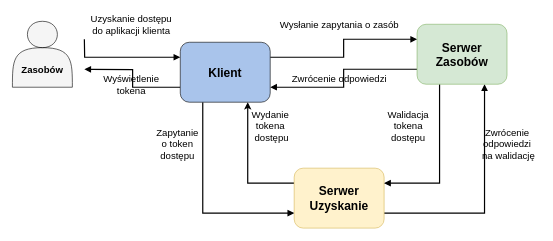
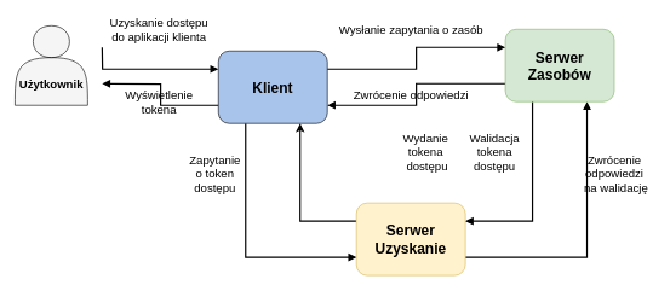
  <mxCell id="0" />
  <mxCell id="1" parent="0" />
  <mxCell id="2" style="edgeStyle=orthogonalEdgeStyle;rounded=0;orthogonalLoop=1;jettySize=auto;html=1;exitX=1;exitY=0.75;exitDx=0;exitDy=0;entryX=0.75;entryY=1;entryDx=0;entryDy=0;fontSize=16;fontColor=#000000;strokeWidth=2;endArrow=block;endFill=1;targetPerimeterSpacing=0;" edge="1" parent="1" source="4" target="7"><mxGeometry relative="1" as="geometry" /></mxCell>
  <mxCell id="3" style="edgeStyle=orthogonalEdgeStyle;rounded=0;orthogonalLoop=1;jettySize=auto;html=1;exitX=0;exitY=0.25;exitDx=0;exitDy=0;entryX=0.75;entryY=1;entryDx=0;entryDy=0;fontSize=16;fontColor=#000000;strokeWidth=2;" edge="1" parent="1" source="4" target="12"><mxGeometry relative="1" as="geometry" /></mxCell>
  <mxCell id="4" value="Serwer Uzyskanie" style="rounded=1;whiteSpace=wrap;html=1;fontStyle=1;fontSize=20;labelBackgroundColor=none;fillColor=#fff2cc;strokeColor=#d6b656;" vertex="1" parent="1"><mxGeometry x="490" y="280" width="150" height="100" as="geometry" /></mxCell>
  <mxCell id="5" style="edgeStyle=orthogonalEdgeStyle;rounded=0;orthogonalLoop=1;jettySize=auto;html=1;exitX=0;exitY=0.75;exitDx=0;exitDy=0;entryX=1;entryY=0.75;entryDx=0;entryDy=0;fontSize=16;fontColor=#000000;strokeWidth=2;endArrow=block;endFill=1;" edge="1" parent="1" source="7" target="12"><mxGeometry relative="1" as="geometry" /></mxCell>
  <mxCell id="6" style="edgeStyle=orthogonalEdgeStyle;rounded=0;orthogonalLoop=1;jettySize=auto;html=1;fontSize=16;fontColor=#000000;strokeWidth=2;endArrow=block;endFill=1;exitX=0.25;exitY=1;exitDx=0;exitDy=0;entryX=1;entryY=0.25;entryDx=0;entryDy=0;" edge="1" parent="1" source="7" target="4"><mxGeometry relative="1" as="geometry"><mxPoint x="830" y="340" as="sourcePoint" /><mxPoint x="807" y="620" as="targetPoint" /></mxGeometry></mxCell>
  <mxCell id="7" value="Serwer Zasobów" style="rounded=1;whiteSpace=wrap;html=1;fontStyle=1;fontSize=20;labelBackgroundColor=none;fillColor=#d5e8d4;strokeColor=#82b366;" vertex="1" parent="1"><mxGeometry x="695" y="40" width="150" height="100" as="geometry" /></mxCell>
  <mxCell id="8" style="edgeStyle=orthogonalEdgeStyle;rounded=0;orthogonalLoop=1;jettySize=auto;html=1;exitX=1;exitY=0.25;exitDx=0;exitDy=0;entryX=0;entryY=0.25;entryDx=0;entryDy=0;fontSize=16;fontColor=#000000;strokeWidth=2;endArrow=block;endFill=1;targetPerimeterSpacing=0;" edge="1" parent="1" source="12" target="7"><mxGeometry relative="1" as="geometry" /></mxCell>
  <mxCell id="9" style="edgeStyle=orthogonalEdgeStyle;rounded=0;orthogonalLoop=1;jettySize=auto;html=1;exitX=0.25;exitY=1;exitDx=0;exitDy=0;entryX=0;entryY=0.75;entryDx=0;entryDy=0;fontSize=16;fontColor=#000000;strokeWidth=2;endArrow=block;endFill=1;targetPerimeterSpacing=0;" edge="1" parent="1" source="12" target="4"><mxGeometry relative="1" as="geometry" /></mxCell>
  <mxCell id="10" style="edgeStyle=orthogonalEdgeStyle;rounded=0;orthogonalLoop=1;jettySize=auto;html=1;exitX=0;exitY=0.25;exitDx=0;exitDy=0;fontSize=16;fontColor=#000000;startArrow=block;startFill=1;endArrow=none;endFill=0;targetPerimeterSpacing=0;strokeWidth=2;" edge="1" parent="1" source="12"><mxGeometry relative="1" as="geometry"><mxPoint x="140" y="65" as="targetPoint" /></mxGeometry></mxCell>
  <mxCell id="11" style="edgeStyle=orthogonalEdgeStyle;rounded=0;orthogonalLoop=1;jettySize=auto;html=1;exitX=0;exitY=0.75;exitDx=0;exitDy=0;fontSize=16;fontColor=#000000;startArrow=none;startFill=0;endArrow=block;endFill=1;targetPerimeterSpacing=0;strokeWidth=2;" edge="1" parent="1" source="12"><mxGeometry relative="1" as="geometry"><mxPoint x="140" y="115" as="targetPoint" /></mxGeometry></mxCell>
  <mxCell id="12" value="Klient" style="rounded=1;whiteSpace=wrap;html=1;fontStyle=1;fontSize=20;labelBackgroundColor=none;fillColor=#A9C4EB;" vertex="1" parent="1"><mxGeometry x="300" y="70" width="150" height="100" as="geometry" /></mxCell>
- <mxCell id="13" value="&lt;br&gt;&lt;br&gt;&lt;font style=&quot;font-size: 16px&quot; color=&quot;#000000&quot;&gt;&lt;b&gt;Zasobów&lt;/b&gt;&lt;/font&gt;" style="shape=actor;whiteSpace=wrap;html=1;shadow=0;labelBackgroundColor=none;fontSize=20;fillColor=#f5f5f5;fontColor=#333333;strokeColor=#000000;" vertex="1" parent="1"><mxGeometry x="20" y="35" width="100" height="110" as="geometry" /></mxCell>
+ <mxCell id="13" value="&lt;br&gt;&lt;br&gt;&lt;font style=&quot;font-size: 16px&quot; color=&quot;#000000&quot;&gt;&lt;b&gt;Użytkownik&lt;/b&gt;&lt;/font&gt;" style="shape=actor;whiteSpace=wrap;html=1;shadow=0;labelBackgroundColor=none;fontSize=20;fillColor=#f5f5f5;fontColor=#333333;strokeColor=#000000;" vertex="1" parent="1"><mxGeometry x="20" y="35" width="100" height="110" as="geometry" /></mxCell>
  <mxCell id="14" value="Wysłanie zapytania o zasób&lt;br&gt;" style="text;html=1;align=center;verticalAlign=middle;resizable=0;points=[];autosize=1;strokeColor=none;fillColor=none;fontSize=16;fontColor=#000000;" vertex="1" parent="1"><mxGeometry x="460" y="30" width="210" height="20" as="geometry" /></mxCell>
  <mxCell id="15" value="Zwrócenie odpowiedzi" style="text;html=1;align=center;verticalAlign=middle;resizable=0;points=[];autosize=1;strokeColor=none;fillColor=none;fontSize=16;fontColor=#000000;" vertex="1" parent="1"><mxGeometry x="480" y="120" width="170" height="20" as="geometry" /></mxCell>
  <mxCell id="16" value="Walidacja &lt;br&gt;tokena &lt;br&gt;dostępu" style="text;html=1;align=center;verticalAlign=middle;resizable=0;points=[];autosize=1;strokeColor=none;fillColor=none;fontSize=16;fontColor=#000000;" vertex="1" parent="1"><mxGeometry x="640" y="180" width="80" height="60" as="geometry" /></mxCell>
  <mxCell id="17" value="Zwrócenie &lt;br&gt;odpowiedzi&lt;br&gt;&amp;nbsp;na walidację" style="text;html=1;align=center;verticalAlign=middle;resizable=0;points=[];autosize=1;strokeColor=none;fillColor=none;fontSize=16;fontColor=#000000;" vertex="1" parent="1"><mxGeometry x="790" y="210" width="110" height="60" as="geometry" /></mxCell>
- <mxCell id="18" value="Wydanie &lt;br&gt;tokena&lt;br&gt;&amp;nbsp;dostępu" style="text;html=1;align=center;verticalAlign=middle;resizable=0;points=[];autosize=1;strokeColor=none;fillColor=none;fontSize=16;fontColor=#000000;" vertex="1" parent="1"><mxGeometry x="410" y="180" width="80" height="60" as="geometry" /></mxCell>
+ <mxCell id="18" value="Wydanie &lt;br&gt;tokena&lt;br&gt;&amp;nbsp;dostępu" style="text;html=1;align=center;verticalAlign=middle;resizable=0;points=[];autosize=1;strokeColor=none;fillColor=none;fontSize=16;fontColor=#000000;" vertex="1" parent="1"><mxGeometry x="545" y="180" width="80" height="60" as="geometry" /></mxCell>
  <mxCell id="19" value="Zapytanie &lt;br&gt;o token &lt;br&gt;dostępu" style="text;html=1;align=center;verticalAlign=middle;resizable=0;points=[];autosize=1;strokeColor=none;fillColor=none;fontSize=16;fontColor=#000000;" vertex="1" parent="1"><mxGeometry x="250" y="210" width="90" height="60" as="geometry" /></mxCell>
  <mxCell id="20" value="Uzyskanie dostępu&lt;br&gt;do aplikacji klienta" style="text;html=1;align=center;verticalAlign=middle;resizable=0;points=[];autosize=1;strokeColor=none;fillColor=none;fontSize=16;fontColor=#000000;" vertex="1" parent="1"><mxGeometry x="142.5" y="20" width="150" height="40" as="geometry" /></mxCell>
  <mxCell id="21" value="Wyświetlenie&lt;br&gt;tokena" style="text;html=1;align=center;verticalAlign=middle;resizable=0;points=[];autosize=1;strokeColor=none;fillColor=none;fontSize=16;fontColor=#000000;" vertex="1" parent="1"><mxGeometry x="162.5" y="120" width="110" height="40" as="geometry" /></mxCell>
